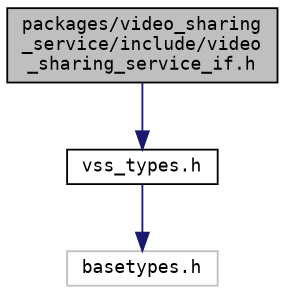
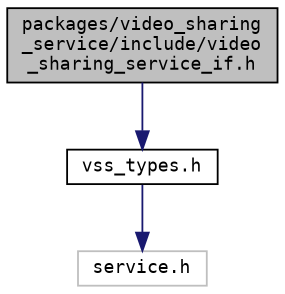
  digraph {
    fontname="DejaVu Sans Mono"
    node [color=black fontname="DejaVu Sans Mono" fontsize=10 shape=record]
    edge [color=midnightblue fontname="DejaVu Sans Mono" fontsize=10 labelfontname=Helvetica labelfontsize=10 style=solid]
    n1 [fillcolor=grey75 fontcolor=black height=0.2 label="packages/video_sharing\l_service/include/video\l_sharing_service_if.h" style=filled width=0.4]
    n2 [height=0.2 label="vss_types.h" width=0.4]
-   n3 [color=grey75 height=0.2 label="basetypes.h" width=0.4]
+   n3 [color=grey75 height=0.2 label="service.h" width=0.4]
    n1 -> n2
    n2 -> n3
  }
